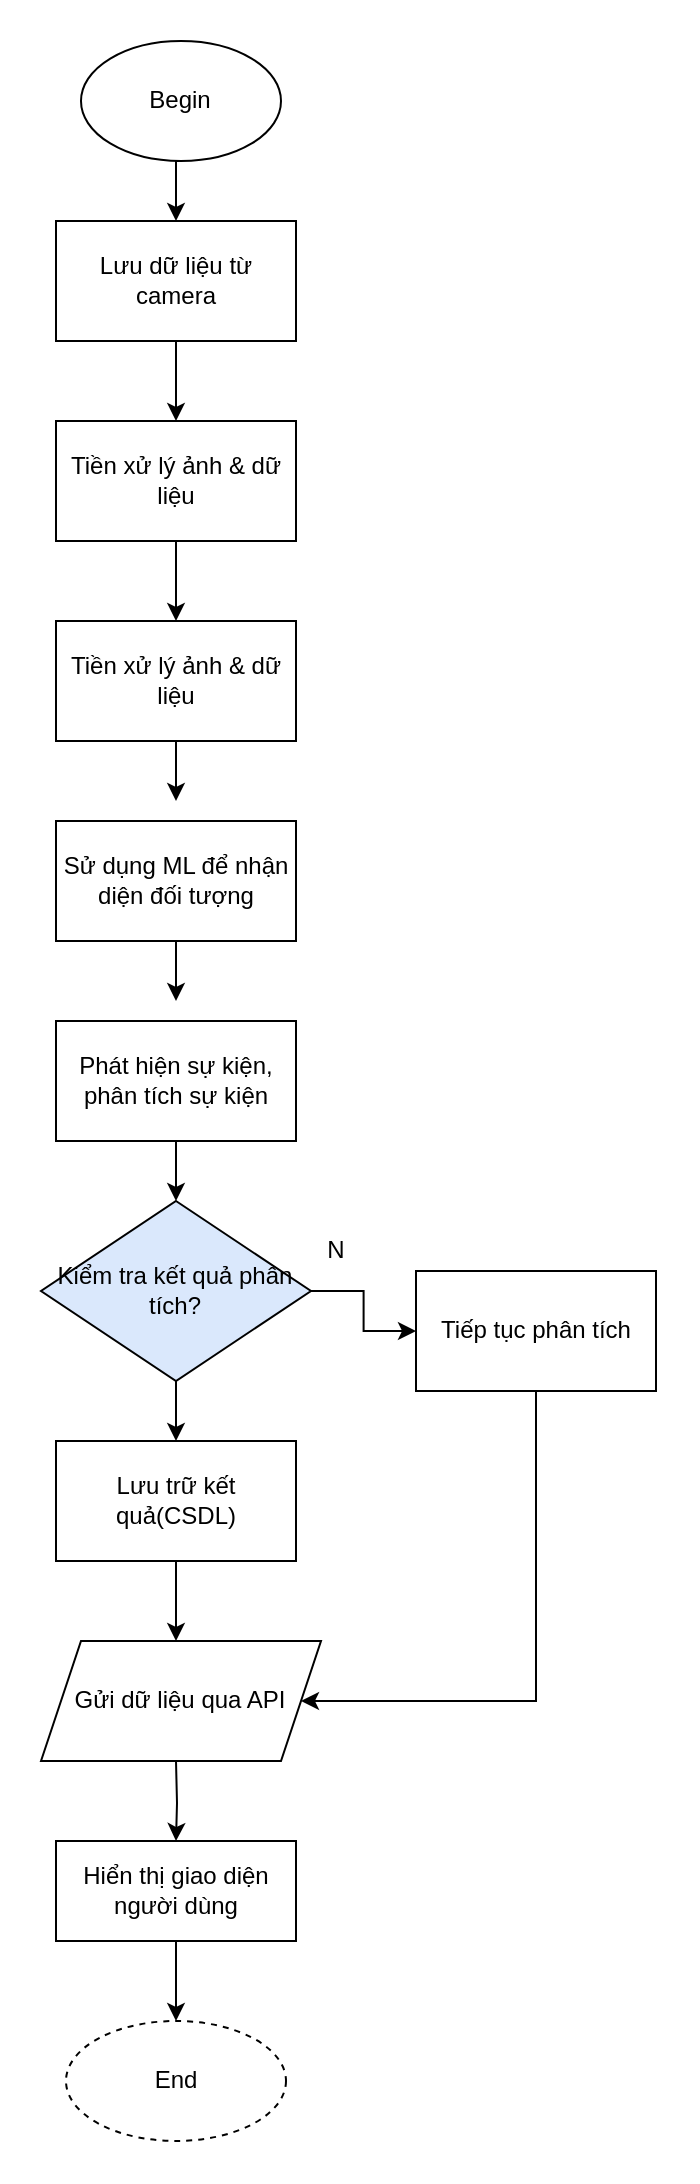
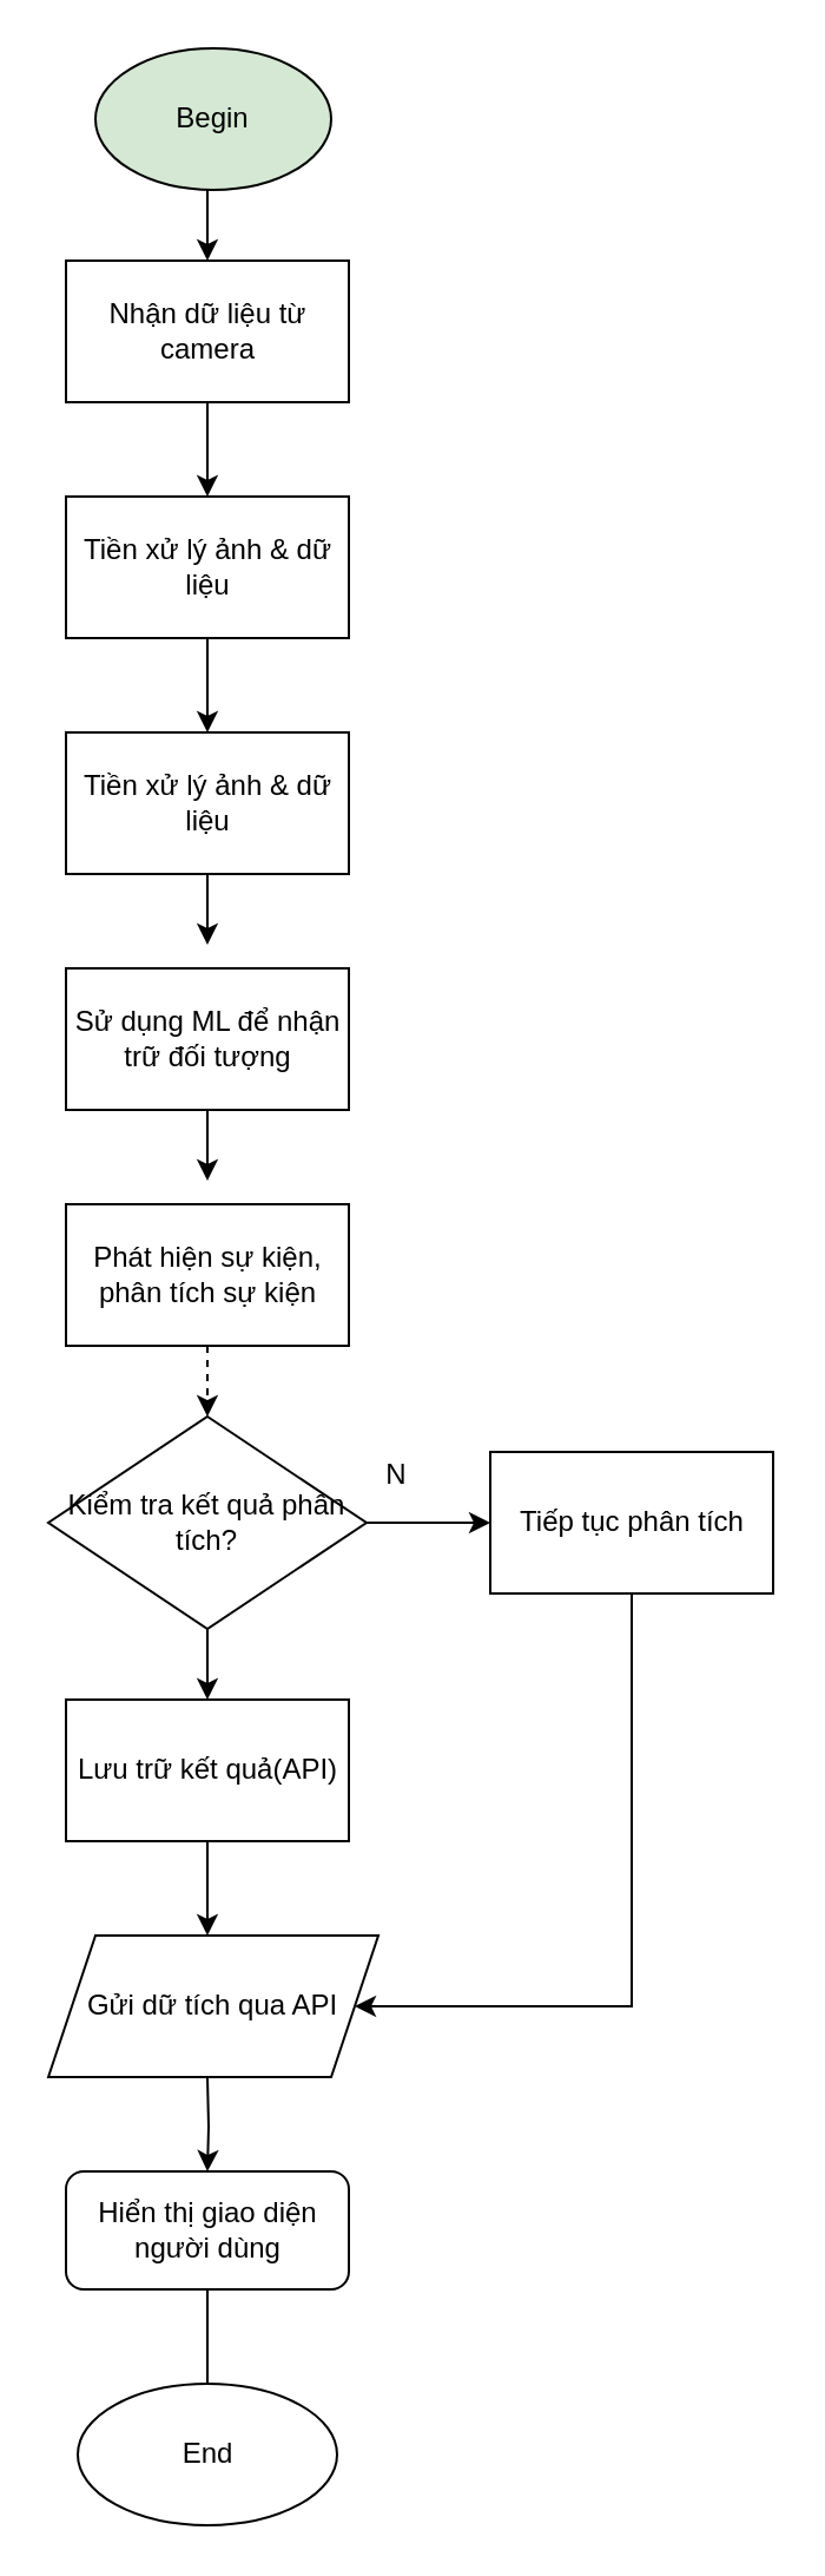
  <mxCell id="0" />
  <mxCell id="1" parent="0" />
  <mxCell id="2" style="edgeStyle=orthogonalEdgeStyle;rounded=0;orthogonalLoop=1;jettySize=auto;html=1;exitX=0.5;exitY=1;exitDx=0;exitDy=0;entryX=0.5;entryY=0;entryDx=0;entryDy=0;" edge="1" parent="1" source="3" target="7"><mxGeometry relative="1" as="geometry" /></mxCell>
- <mxCell id="3" value="Begin" style="ellipse;whiteSpace=wrap;html=1;" vertex="1" parent="1"><mxGeometry x="40" y="20" width="100" height="60" as="geometry" /></mxCell>
+ <mxCell id="3" value="Begin" style="ellipse;whiteSpace=wrap;html=1;fillColor=#d5e8d4;" vertex="1" parent="1"><mxGeometry x="40" y="20" width="100" height="60" as="geometry" /></mxCell>
  <mxCell id="4" style="edgeStyle=orthogonalEdgeStyle;rounded=0;orthogonalLoop=1;jettySize=auto;html=1;exitX=0.5;exitY=1;exitDx=0;exitDy=0;entryX=0.5;entryY=0;entryDx=0;entryDy=0;" edge="1" parent="1" source="5" target="9"><mxGeometry relative="1" as="geometry" /></mxCell>
  <mxCell id="5" value="Tiền xử lý ảnh &amp;amp; dữ liệu" style="rounded=0;whiteSpace=wrap;html=1;" vertex="1" parent="1"><mxGeometry x="27.5" y="210" width="120" height="60" as="geometry" /></mxCell>
  <mxCell id="6" style="edgeStyle=orthogonalEdgeStyle;rounded=0;orthogonalLoop=1;jettySize=auto;html=1;exitX=0.5;exitY=1;exitDx=0;exitDy=0;entryX=0.5;entryY=0;entryDx=0;entryDy=0;" edge="1" parent="1" source="7" target="5"><mxGeometry relative="1" as="geometry" /></mxCell>
- <mxCell id="7" value="Lưu dữ liệu từ camera" style="rounded=0;whiteSpace=wrap;html=1;" vertex="1" parent="1"><mxGeometry x="27.5" y="110" width="120" height="60" as="geometry" /></mxCell>
+ <mxCell id="7" value="Nhận dữ liệu từ camera" style="rounded=0;whiteSpace=wrap;html=1;" vertex="1" parent="1"><mxGeometry x="27.5" y="110" width="120" height="60" as="geometry" /></mxCell>
  <mxCell id="8" style="edgeStyle=orthogonalEdgeStyle;rounded=0;orthogonalLoop=1;jettySize=auto;html=1;exitX=0.5;exitY=1;exitDx=0;exitDy=0;" edge="1" parent="1" source="9"><mxGeometry relative="1" as="geometry"><mxPoint x="87.5" y="400" as="targetPoint" /></mxGeometry></mxCell>
  <mxCell id="9" value="Tiền xử lý ảnh &amp;amp; dữ liệu" style="rounded=0;whiteSpace=wrap;html=1;" vertex="1" parent="1"><mxGeometry x="27.5" y="310" width="120" height="60" as="geometry" /></mxCell>
  <mxCell id="10" style="edgeStyle=orthogonalEdgeStyle;rounded=0;orthogonalLoop=1;jettySize=auto;html=1;exitX=0.5;exitY=1;exitDx=0;exitDy=0;" edge="1" parent="1" source="11"><mxGeometry relative="1" as="geometry"><mxPoint x="87.5" y="500" as="targetPoint" /></mxGeometry></mxCell>
- <mxCell id="11" value="Sử dụng ML để nhận diện đối tượng" style="rounded=0;whiteSpace=wrap;html=1;" vertex="1" parent="1"><mxGeometry x="27.5" y="410" width="120" height="60" as="geometry" /></mxCell>
- <mxCell id="12" style="edgeStyle=orthogonalEdgeStyle;rounded=0;orthogonalLoop=1;jettySize=auto;html=1;exitX=0.5;exitY=1;exitDx=0;exitDy=0;entryX=0.5;entryY=0;entryDx=0;entryDy=0;" edge="1" parent="1" source="13" target="16"><mxGeometry relative="1" as="geometry" /></mxCell>
+ <mxCell id="11" value="Sử dụng ML để nhận trữ đối tượng" style="rounded=0;whiteSpace=wrap;html=1;" vertex="1" parent="1"><mxGeometry x="27.5" y="410" width="120" height="60" as="geometry" /></mxCell>
+ <mxCell id="12" style="edgeStyle=orthogonalEdgeStyle;rounded=0;orthogonalLoop=1;jettySize=auto;html=1;exitX=0.5;exitY=1;exitDx=0;exitDy=0;entryX=0.5;entryY=0;entryDx=0;entryDy=0;dashed=1;" edge="1" parent="1" source="13" target="16"><mxGeometry relative="1" as="geometry" /></mxCell>
  <mxCell id="13" value="Phát hiện sự kiện, phân tích sự kiện" style="rounded=0;whiteSpace=wrap;html=1;" vertex="1" parent="1"><mxGeometry x="27.5" y="510" width="120" height="60" as="geometry" /></mxCell>
  <mxCell id="14" style="edgeStyle=orthogonalEdgeStyle;rounded=0;orthogonalLoop=1;jettySize=auto;html=1;exitX=0.5;exitY=1;exitDx=0;exitDy=0;entryX=0.5;entryY=0;entryDx=0;entryDy=0;" edge="1" parent="1" source="16" target="18"><mxGeometry relative="1" as="geometry" /></mxCell>
  <mxCell id="15" style="edgeStyle=orthogonalEdgeStyle;rounded=0;orthogonalLoop=1;jettySize=auto;html=1;exitX=1;exitY=0.5;exitDx=0;exitDy=0;entryX=0;entryY=0.5;entryDx=0;entryDy=0;" edge="1" parent="1" source="16" target="23"><mxGeometry relative="1" as="geometry"><mxPoint x="197.5" y="645" as="targetPoint" /></mxGeometry></mxCell>
- <mxCell id="16" value="Kiểm tra kết quả phân tích?" style="rhombus;whiteSpace=wrap;html=1;fillColor=#dae8fc;" vertex="1" parent="1"><mxGeometry x="20" y="600" width="135" height="90" as="geometry" /></mxCell>
+ <mxCell id="16" value="Kiểm tra kết quả phân tích?" style="rhombus;whiteSpace=wrap;html=1;" vertex="1" parent="1"><mxGeometry x="20" y="600" width="135" height="90" as="geometry" /></mxCell>
  <mxCell id="17" style="edgeStyle=orthogonalEdgeStyle;rounded=0;orthogonalLoop=1;jettySize=auto;html=1;exitX=0.5;exitY=1;exitDx=0;exitDy=0;entryX=0.5;entryY=0;entryDx=0;entryDy=0;" edge="1" parent="1" source="18"><mxGeometry relative="1" as="geometry"><mxPoint x="87.5" y="820" as="targetPoint" /></mxGeometry></mxCell>
- <mxCell id="18" value="Lưu trữ kết quả(CSDL)" style="rounded=0;whiteSpace=wrap;html=1;" vertex="1" parent="1"><mxGeometry x="27.5" y="720" width="120" height="60" as="geometry" /></mxCell>
+ <mxCell id="18" value="Lưu trữ kết quả(API)" style="rounded=0;whiteSpace=wrap;html=1;" vertex="1" parent="1"><mxGeometry x="27.5" y="720" width="120" height="60" as="geometry" /></mxCell>
  <mxCell id="19" style="edgeStyle=orthogonalEdgeStyle;rounded=0;orthogonalLoop=1;jettySize=auto;html=1;exitX=0.5;exitY=1;exitDx=0;exitDy=0;entryX=0.5;entryY=0;entryDx=0;entryDy=0;" edge="1" parent="1" target="21"><mxGeometry relative="1" as="geometry"><mxPoint x="87.5" y="880" as="sourcePoint" /></mxGeometry></mxCell>
- <mxCell id="20" value="" style="edgeStyle=orthogonalEdgeStyle;rounded=0;orthogonalLoop=1;jettySize=auto;html=1;" edge="1" parent="1" source="21" target="26"><mxGeometry relative="1" as="geometry" /></mxCell>
- <mxCell id="21" value="Hiển thị giao diện người dùng" style="rounded=0;whiteSpace=wrap;html=1;" vertex="1" parent="1"><mxGeometry x="27.5" y="920" width="120" height="50" as="geometry" /></mxCell>
+ <mxCell id="20" value="" style="edgeStyle=orthogonalEdgeStyle;rounded=0;orthogonalLoop=1;jettySize=auto;html=1;endArrow=none;" edge="1" parent="1" source="21" target="26"><mxGeometry relative="1" as="geometry" /></mxCell>
+ <mxCell id="21" value="Hiển thị giao diện người dùng" style="whiteSpace=wrap;html=1;rounded=1;" vertex="1" parent="1"><mxGeometry x="27.5" y="920" width="120" height="50" as="geometry" /></mxCell>
  <mxCell id="22" style="edgeStyle=orthogonalEdgeStyle;rounded=0;orthogonalLoop=1;jettySize=auto;html=1;exitX=0.5;exitY=1;exitDx=0;exitDy=0;entryX=1;entryY=0.5;entryDx=0;entryDy=0;" edge="1" parent="1" source="23" target="25"><mxGeometry relative="1" as="geometry"><mxPoint x="147.5" y="850" as="targetPoint" /><Array as="points"><mxPoint x="267.5" y="850" /></Array></mxGeometry></mxCell>
- <mxCell id="23" value="Tiếp tục phân tích" style="rounded=0;whiteSpace=wrap;html=1;" vertex="1" parent="1"><mxGeometry x="207.5" y="635" width="120" height="60" as="geometry" /></mxCell>
+ <mxCell id="23" value="Tiếp tục phân tích" style="rounded=0;whiteSpace=wrap;html=1;" vertex="1" parent="1"><mxGeometry x="207.5" y="615" width="120" height="60" as="geometry" /></mxCell>
  <mxCell id="24" value="N" style="text;html=1;align=center;verticalAlign=middle;whiteSpace=wrap;rounded=0;" vertex="1" parent="1"><mxGeometry x="137.5" y="610" width="60" height="30" as="geometry" /></mxCell>
- <mxCell id="25" value="Gửi dữ liệu qua API" style="shape=parallelogram;perimeter=parallelogramPerimeter;whiteSpace=wrap;html=1;fixedSize=1;" vertex="1" parent="1"><mxGeometry x="20" y="820" width="140" height="60" as="geometry" /></mxCell>
- <mxCell id="26" value="End" style="ellipse;whiteSpace=wrap;html=1;dashed=1;" vertex="1" parent="1"><mxGeometry x="32.5" y="1010" width="110" height="60" as="geometry" /></mxCell>
+ <mxCell id="25" value="Gửi dữ tích qua API" style="shape=parallelogram;perimeter=parallelogramPerimeter;whiteSpace=wrap;html=1;fixedSize=1;" vertex="1" parent="1"><mxGeometry x="20" y="820" width="140" height="60" as="geometry" /></mxCell>
+ <mxCell id="26" value="End" style="ellipse;whiteSpace=wrap;html=1;" vertex="1" parent="1"><mxGeometry x="32.5" y="1010" width="110" height="60" as="geometry" /></mxCell>
